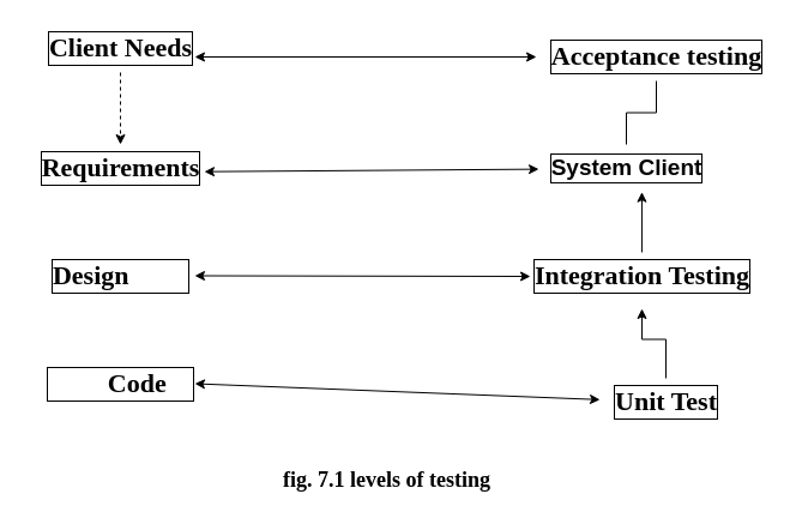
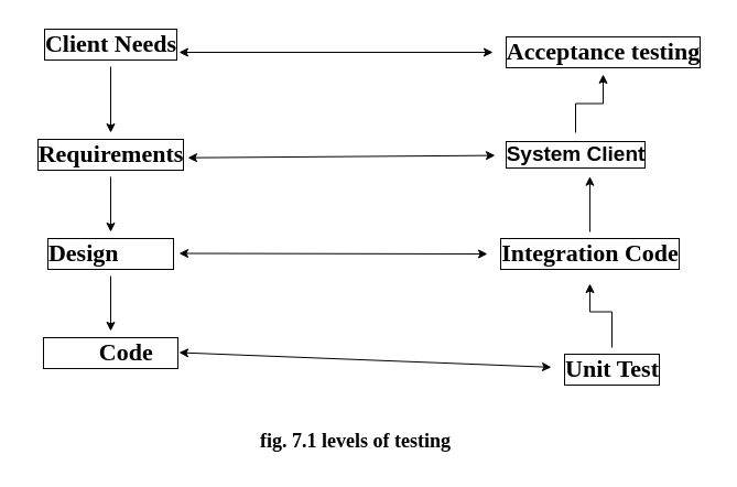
  <mxCell id="0" />
  <mxCell id="1" parent="0" />
- <mxCell id="2" style="edgeStyle=orthogonalEdgeStyle;rounded=0;orthogonalLoop=1;jettySize=auto;html=1;dashed=1;" edge="1" parent="1" source="3" target="6"><mxGeometry relative="1" as="geometry" /></mxCell>
+ <mxCell id="2" style="edgeStyle=orthogonalEdgeStyle;rounded=0;orthogonalLoop=1;jettySize=auto;html=1;" edge="1" parent="1" source="3" target="6"><mxGeometry relative="1" as="geometry" /></mxCell>
  <mxCell id="3" value="&lt;font style=&quot;font-size: 22px;&quot;&gt;&lt;span style=&quot;font-size: 22px;&quot;&gt;Client Needs&lt;/span&gt;&lt;/font&gt;" style="text;html=1;align=center;verticalAlign=middle;resizable=0;points=[];autosize=1;strokeColor=none;fillColor=none;fontStyle=1;fontFamily=Times New Roman;labelBorderColor=default;labelBackgroundColor=none;fontSize=22;" vertex="1" parent="1"><mxGeometry x="30" y="20" width="140" height="40" as="geometry" /></mxCell>
  <mxCell id="4" value="Acceptance testing" style="text;html=1;align=center;verticalAlign=middle;resizable=0;points=[];autosize=1;strokeColor=none;fillColor=none;fontStyle=1;fontFamily=Times New Roman;labelBorderColor=default;labelBackgroundColor=none;fontSize=22;" vertex="1" parent="1"><mxGeometry x="447" y="27" width="200" height="40" as="geometry" /></mxCell>
+ <mxCell id="5" style="edgeStyle=orthogonalEdgeStyle;rounded=0;orthogonalLoop=1;jettySize=auto;html=1;" edge="1" parent="1" source="6" target="8"><mxGeometry relative="1" as="geometry" /></mxCell>
  <mxCell id="6" value="Requirements" style="text;html=1;align=center;verticalAlign=middle;resizable=0;points=[];autosize=1;strokeColor=none;fillColor=none;fontStyle=1;fontFamily=Times New Roman;labelBorderColor=default;labelBackgroundColor=none;fontSize=22;" vertex="1" parent="1"><mxGeometry x="20" y="120" width="160" height="40" as="geometry" /></mxCell>
+ <mxCell id="7" style="edgeStyle=orthogonalEdgeStyle;rounded=0;orthogonalLoop=1;jettySize=auto;html=1;" edge="1" parent="1" source="8" target="11"><mxGeometry relative="1" as="geometry" /></mxCell>
  <mxCell id="8" value="Design&amp;nbsp; &amp;nbsp; &amp;nbsp; &amp;nbsp; &amp;nbsp;" style="text;html=1;align=center;verticalAlign=middle;resizable=0;points=[];autosize=1;strokeColor=none;fillColor=none;fontStyle=1;fontFamily=Times New Roman;labelBorderColor=default;labelBackgroundColor=none;fontSize=22;" vertex="1" parent="1"><mxGeometry x="30" y="210" width="140" height="40" as="geometry" /></mxCell>
  <mxCell id="9" style="edgeStyle=orthogonalEdgeStyle;rounded=0;orthogonalLoop=1;jettySize=auto;html=1;entryX=0.581;entryY=0.992;entryDx=0;entryDy=0;entryPerimeter=0;" edge="1" parent="1" source="10" target="15"><mxGeometry relative="1" as="geometry" /></mxCell>
- <mxCell id="10" value="Integration Testing" style="text;html=1;align=center;verticalAlign=middle;resizable=0;points=[];autosize=1;strokeColor=none;fillColor=none;fontStyle=1;fontFamily=Times New Roman;labelBorderColor=default;labelBackgroundColor=none;fontSize=22;" vertex="1" parent="1"><mxGeometry x="435" y="210" width="200" height="40" as="geometry" /></mxCell>
+ <mxCell id="10" value="Integration Code" style="text;html=1;align=center;verticalAlign=middle;resizable=0;points=[];autosize=1;strokeColor=none;fillColor=none;fontStyle=1;fontFamily=Times New Roman;labelBorderColor=default;labelBackgroundColor=none;fontSize=22;" vertex="1" parent="1"><mxGeometry x="435" y="210" width="200" height="40" as="geometry" /></mxCell>
  <mxCell id="11" value="&amp;nbsp; &amp;nbsp; &amp;nbsp; &amp;nbsp; &amp;nbsp;Code&amp;nbsp; &amp;nbsp;&amp;nbsp;" style="text;html=1;align=center;verticalAlign=middle;resizable=0;points=[];autosize=1;strokeColor=none;fillColor=none;fontStyle=1;fontFamily=Times New Roman;labelBorderColor=default;labelBackgroundColor=none;fontSize=22;" vertex="1" parent="1"><mxGeometry x="30" y="300" width="140" height="40" as="geometry" /></mxCell>
  <mxCell id="12" style="edgeStyle=orthogonalEdgeStyle;rounded=0;orthogonalLoop=1;jettySize=auto;html=1;entryX=0.5;entryY=1.175;entryDx=0;entryDy=0;entryPerimeter=0;" edge="1" parent="1" source="13" target="10"><mxGeometry relative="1" as="geometry" /></mxCell>
  <mxCell id="13" value="Unit Test" style="text;html=1;align=center;verticalAlign=middle;resizable=0;points=[];autosize=1;strokeColor=none;fillColor=none;fontStyle=1;fontFamily=Times New Roman;labelBorderColor=default;labelBackgroundColor=none;fontSize=22;" vertex="1" parent="1"><mxGeometry x="500" y="315" width="110" height="40" as="geometry" /></mxCell>
- <mxCell id="14" style="edgeStyle=orthogonalEdgeStyle;rounded=0;orthogonalLoop=1;jettySize=auto;html=1;endArrow=none;" edge="1" parent="1" source="15" target="4"><mxGeometry relative="1" as="geometry" /></mxCell>
+ <mxCell id="14" style="edgeStyle=orthogonalEdgeStyle;rounded=0;orthogonalLoop=1;jettySize=auto;html=1;" edge="1" parent="1" source="15" target="4"><mxGeometry relative="1" as="geometry" /></mxCell>
  <mxCell id="15" value="&lt;span style=&quot;font-size: 19px;&quot;&gt;&lt;font style=&quot;font-size: 19px;&quot;&gt;System Client&lt;/font&gt;&lt;/span&gt;" style="text;html=1;align=center;verticalAlign=middle;resizable=0;points=[];autosize=1;strokeColor=none;fillColor=none;labelBorderColor=default;labelBackgroundColor=none;fontSize=19;fontStyle=1" vertex="1" parent="1"><mxGeometry x="442" y="120" width="160" height="40" as="geometry" /></mxCell>
  <mxCell id="16" value="" style="endArrow=classic;startArrow=classic;html=1;rounded=0;" edge="1" parent="1" target="4"><mxGeometry width="50" height="50" relative="1" as="geometry"><mxPoint x="162" y="47" as="sourcePoint" /><mxPoint x="212" y="-3" as="targetPoint" /></mxGeometry></mxCell>
  <mxCell id="17" value="" style="endArrow=classic;startArrow=classic;html=1;rounded=0;" edge="1" parent="1"><mxGeometry width="50" height="50" relative="1" as="geometry"><mxPoint x="170" y="142.7" as="sourcePoint" /><mxPoint x="449" y="140.602" as="targetPoint" /></mxGeometry></mxCell>
  <mxCell id="18" value="" style="endArrow=classic;startArrow=classic;html=1;rounded=0;" edge="1" parent="1"><mxGeometry width="50" height="50" relative="1" as="geometry"><mxPoint x="162" y="229.5" as="sourcePoint" /><mxPoint x="442" y="230" as="targetPoint" /></mxGeometry></mxCell>
  <mxCell id="19" value="" style="endArrow=classic;startArrow=classic;html=1;rounded=0;" edge="1" parent="1" target="13"><mxGeometry width="50" height="50" relative="1" as="geometry"><mxPoint x="162" y="319.5" as="sourcePoint" /><mxPoint x="422" y="319.5" as="targetPoint" /></mxGeometry></mxCell>
  <mxCell id="20" value="&lt;font size=&quot;1&quot; face=&quot;Times New Roman&quot;&gt;&lt;b style=&quot;font-size: 18px;&quot;&gt;fig. 7.1 levels of testing&lt;/b&gt;&lt;/font&gt;" style="text;html=1;align=center;verticalAlign=middle;resizable=0;points=[];autosize=1;strokeColor=none;fillColor=none;" vertex="1" parent="1"><mxGeometry x="222" y="380" width="200" height="40" as="geometry" /></mxCell>
